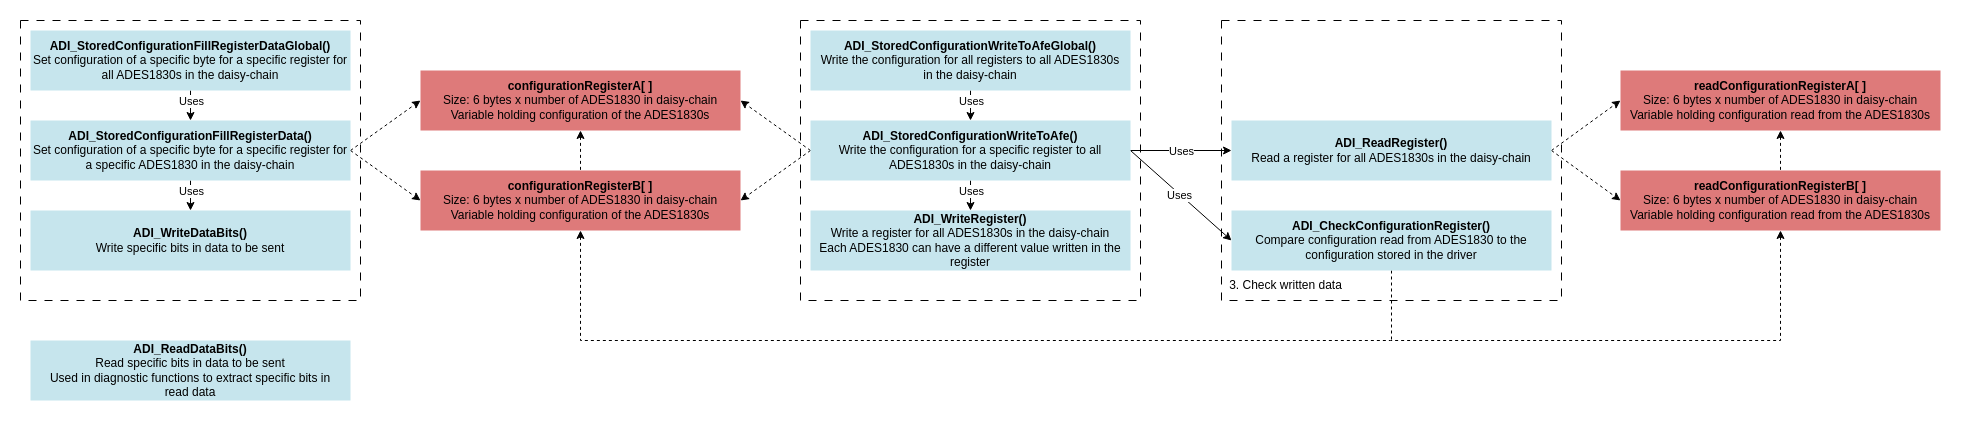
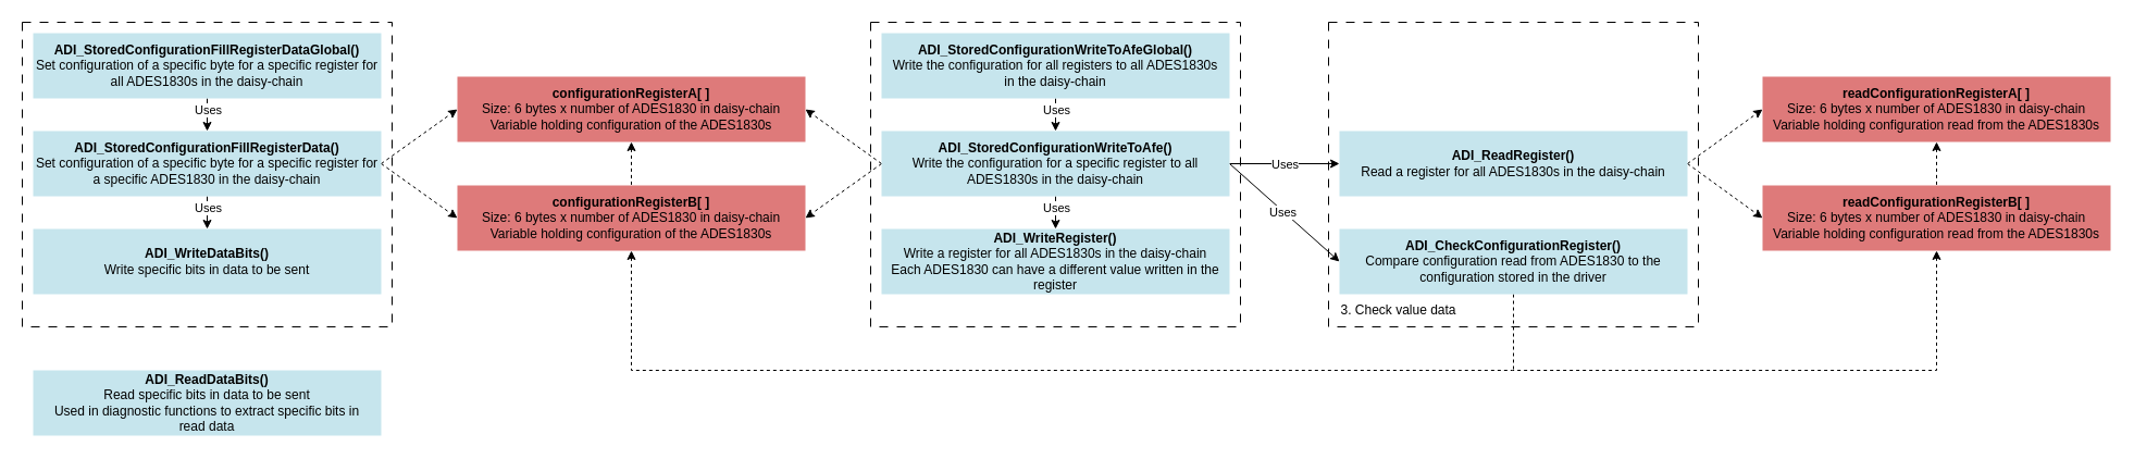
  <mxCell id="0" />
  <mxCell id="1" parent="0" />
  <mxCell id="2" value="" style="rounded=0;whiteSpace=wrap;html=1;fillColor=none;dashed=1;dashPattern=8 8;" parent="1" vertex="1"><mxGeometry x="20" y="20" width="340" height="280" as="geometry" /></mxCell>
  <mxCell id="3" style="edgeStyle=orthogonalEdgeStyle;rounded=0;orthogonalLoop=1;jettySize=auto;html=1;entryX=0.5;entryY=0;entryDx=0;entryDy=0;" parent="1" source="5" target="10" edge="1"><mxGeometry relative="1" as="geometry" /></mxCell>
  <mxCell id="4" value="Uses" style="edgeLabel;html=1;align=center;verticalAlign=middle;resizable=0;points=[];" parent="3" vertex="1" connectable="0"><mxGeometry x="0.288" relative="1" as="geometry"><mxPoint y="-2" as="offset" /></mxGeometry></mxCell>
  <mxCell id="5" value="&lt;b&gt;ADI_StoredConfigurationFillRegisterDataGlobal()&lt;/b&gt;&lt;br&gt;Set configuration of a specific byte for a specific register for all ADES1830s&amp;nbsp;in the daisy-chain" style="rounded=0;whiteSpace=wrap;html=1;fillColor=#c6e5ed;strokeColor=none;" parent="1" vertex="1"><mxGeometry x="30" y="30" width="320" height="60" as="geometry" /></mxCell>
  <mxCell id="6" style="edgeStyle=orthogonalEdgeStyle;rounded=0;orthogonalLoop=1;jettySize=auto;html=1;entryX=0.5;entryY=0;entryDx=0;entryDy=0;" parent="1" source="10" target="11" edge="1"><mxGeometry relative="1" as="geometry" /></mxCell>
  <mxCell id="7" value="Uses" style="edgeLabel;html=1;align=center;verticalAlign=middle;resizable=0;points=[];" parent="6" vertex="1" connectable="0"><mxGeometry x="0.753" y="1" relative="1" as="geometry"><mxPoint x="-1" y="-14" as="offset" /></mxGeometry></mxCell>
  <mxCell id="8" style="rounded=0;orthogonalLoop=1;jettySize=auto;html=1;entryX=0;entryY=0.5;entryDx=0;entryDy=0;exitX=1;exitY=0.5;exitDx=0;exitDy=0;dashed=1;" parent="1" source="10" target="13" edge="1"><mxGeometry relative="1" as="geometry" /></mxCell>
  <mxCell id="9" style="rounded=0;orthogonalLoop=1;jettySize=auto;html=1;entryX=0;entryY=0.5;entryDx=0;entryDy=0;exitX=1;exitY=0.5;exitDx=0;exitDy=0;dashed=1;" parent="1" source="10" target="15" edge="1"><mxGeometry relative="1" as="geometry" /></mxCell>
  <mxCell id="10" value="&lt;b&gt;ADI_StoredConfigurationFillRegisterData()&lt;/b&gt;&lt;br&gt;Set configuration of a specific byte for a specific register for a specific ADES1830&amp;nbsp;in the daisy-chain" style="rounded=0;whiteSpace=wrap;html=1;fillColor=#c6e5ed;strokeColor=none;" parent="1" vertex="1"><mxGeometry x="30" y="120" width="320" height="60" as="geometry" /></mxCell>
  <mxCell id="11" value="&lt;b&gt;ADI_WriteDataBits()&lt;/b&gt;&lt;br&gt;Write specific bits in data to be sent" style="rounded=0;whiteSpace=wrap;html=1;fillColor=#c6e5ed;strokeColor=none;" parent="1" vertex="1"><mxGeometry x="30" y="210" width="320" height="60" as="geometry" /></mxCell>
  <mxCell id="12" style="edgeStyle=orthogonalEdgeStyle;rounded=0;orthogonalLoop=1;jettySize=auto;html=1;startArrow=classic;startFill=1;endArrow=none;endFill=0;dashed=1;" parent="1" source="13" edge="1"><mxGeometry relative="1" as="geometry"><mxPoint x="580" y="230" as="targetPoint" /></mxGeometry></mxCell>
  <mxCell id="13" value="&lt;b&gt;configurationRegisterA[ ]&lt;/b&gt;&lt;br&gt;Size: 6 bytes x number of ADES1830&amp;nbsp;in daisy-chain&lt;br&gt;Variable holding configuration of the ADES1830s" style="rounded=0;whiteSpace=wrap;html=1;fillColor=#de7a7a;strokeColor=none;" parent="1" vertex="1"><mxGeometry x="420" y="70" width="320" height="60" as="geometry" /></mxCell>
  <mxCell id="14" style="edgeStyle=orthogonalEdgeStyle;rounded=0;orthogonalLoop=1;jettySize=auto;html=1;startArrow=classic;startFill=1;endArrow=none;endFill=0;dashed=1;" parent="1" source="15" edge="1"><mxGeometry relative="1" as="geometry"><mxPoint x="1390" y="340" as="targetPoint" /><Array as="points"><mxPoint x="580" y="340" /></Array></mxGeometry></mxCell>
  <mxCell id="15" value="&lt;b&gt;configurationRegisterB[ ]&lt;/b&gt;&lt;br&gt;Size: 6 bytes x number of ADES1830&amp;nbsp;in daisy-chain&lt;br&gt;Variable holding configuration of the ADES1830s" style="rounded=0;whiteSpace=wrap;html=1;fillColor=#de7a7a;strokeColor=none;" parent="1" vertex="1"><mxGeometry x="420" y="170" width="320" height="60" as="geometry" /></mxCell>
  <mxCell id="16" value="" style="rounded=0;whiteSpace=wrap;html=1;fillColor=none;dashed=1;dashPattern=8 8;" parent="1" vertex="1"><mxGeometry x="800" y="20" width="340" height="280" as="geometry" /></mxCell>
  <mxCell id="17" style="edgeStyle=orthogonalEdgeStyle;rounded=0;orthogonalLoop=1;jettySize=auto;html=1;entryX=0.5;entryY=0;entryDx=0;entryDy=0;" parent="1" source="19" target="28" edge="1"><mxGeometry relative="1" as="geometry" /></mxCell>
  <mxCell id="18" value="Uses" style="edgeLabel;html=1;align=center;verticalAlign=middle;resizable=0;points=[];" parent="17" vertex="1" connectable="0"><mxGeometry x="0.288" relative="1" as="geometry"><mxPoint y="-2" as="offset" /></mxGeometry></mxCell>
  <mxCell id="19" value="&lt;b&gt;ADI_StoredConfigurationWriteToAfeGlobal()&lt;/b&gt;&lt;br&gt;Write the configuration for all registers to all ADES1830s&lt;br&gt;in the daisy-chain" style="rounded=0;whiteSpace=wrap;html=1;fillColor=#c6e5ed;strokeColor=none;" parent="1" vertex="1"><mxGeometry x="810" y="30" width="320" height="60" as="geometry" /></mxCell>
  <mxCell id="20" style="edgeStyle=orthogonalEdgeStyle;rounded=0;orthogonalLoop=1;jettySize=auto;html=1;entryX=0.5;entryY=0;entryDx=0;entryDy=0;" parent="1" source="28" target="29" edge="1"><mxGeometry relative="1" as="geometry" /></mxCell>
  <mxCell id="21" value="Uses" style="edgeLabel;html=1;align=center;verticalAlign=middle;resizable=0;points=[];" parent="20" vertex="1" connectable="0"><mxGeometry x="0.331" y="1" relative="1" as="geometry"><mxPoint x="-1" y="-3" as="offset" /></mxGeometry></mxCell>
  <mxCell id="22" style="rounded=0;orthogonalLoop=1;jettySize=auto;html=1;entryX=1;entryY=0.5;entryDx=0;entryDy=0;exitX=0;exitY=0.5;exitDx=0;exitDy=0;dashed=1;" parent="1" source="28" target="13" edge="1"><mxGeometry relative="1" as="geometry" /></mxCell>
  <mxCell id="23" style="rounded=0;orthogonalLoop=1;jettySize=auto;html=1;entryX=1;entryY=0.5;entryDx=0;entryDy=0;exitX=0;exitY=0.5;exitDx=0;exitDy=0;dashed=1;" parent="1" source="28" target="15" edge="1"><mxGeometry relative="1" as="geometry" /></mxCell>
  <mxCell id="24" style="edgeStyle=orthogonalEdgeStyle;rounded=0;orthogonalLoop=1;jettySize=auto;html=1;entryX=0;entryY=0.5;entryDx=0;entryDy=0;" parent="1" source="28" target="33" edge="1"><mxGeometry relative="1" as="geometry" /></mxCell>
  <mxCell id="25" value="Uses" style="edgeLabel;html=1;align=center;verticalAlign=middle;resizable=0;points=[];" parent="24" vertex="1" connectable="0"><mxGeometry x="-0.166" y="1" relative="1" as="geometry"><mxPoint x="8" y="1" as="offset" /></mxGeometry></mxCell>
  <mxCell id="26" style="rounded=0;orthogonalLoop=1;jettySize=auto;html=1;entryX=0;entryY=0.5;entryDx=0;entryDy=0;exitX=1;exitY=0.5;exitDx=0;exitDy=0;" parent="1" source="28" target="35" edge="1"><mxGeometry relative="1" as="geometry" /></mxCell>
  <mxCell id="27" value="Uses" style="edgeLabel;html=1;align=center;verticalAlign=middle;resizable=0;points=[];" parent="26" vertex="1" connectable="0"><mxGeometry x="-0.027" y="-1" relative="1" as="geometry"><mxPoint as="offset" /></mxGeometry></mxCell>
  <mxCell id="28" value="&lt;b&gt;ADI_StoredConfigurationWriteToAfe()&lt;/b&gt;&lt;br&gt;Write the configuration for a specific register to all ADES1830s in the daisy-chain" style="rounded=0;whiteSpace=wrap;html=1;fillColor=#c6e5ed;strokeColor=none;" parent="1" vertex="1"><mxGeometry x="810" y="120" width="320" height="60" as="geometry" /></mxCell>
  <mxCell id="29" value="&lt;b&gt;ADI_WriteRegister()&lt;/b&gt;&lt;br&gt;Write a register for all ADES1830s&amp;nbsp;in the daisy-chain&lt;br&gt;Each ADES1830&amp;nbsp;can have a different value written in the register" style="rounded=0;whiteSpace=wrap;html=1;fillColor=#c6e5ed;strokeColor=none;" parent="1" vertex="1"><mxGeometry x="810" y="210" width="320" height="60" as="geometry" /></mxCell>
  <mxCell id="30" value="" style="rounded=0;whiteSpace=wrap;html=1;fillColor=none;dashed=1;dashPattern=8 8;" parent="1" vertex="1"><mxGeometry x="1221" y="20" width="340" height="280" as="geometry" /></mxCell>
  <mxCell id="31" style="rounded=0;orthogonalLoop=1;jettySize=auto;html=1;entryX=0;entryY=0.5;entryDx=0;entryDy=0;exitX=1;exitY=0.5;exitDx=0;exitDy=0;dashed=1;" parent="1" source="33" target="38" edge="1"><mxGeometry relative="1" as="geometry" /></mxCell>
  <mxCell id="32" style="rounded=0;orthogonalLoop=1;jettySize=auto;html=1;entryX=0;entryY=0.5;entryDx=0;entryDy=0;exitX=1;exitY=0.5;exitDx=0;exitDy=0;dashed=1;" parent="1" source="33" target="40" edge="1"><mxGeometry relative="1" as="geometry" /></mxCell>
  <mxCell id="33" value="&lt;b&gt;ADI_ReadRegister()&lt;/b&gt;&lt;br&gt;Read a register for all ADES1830s&amp;nbsp;in the daisy-chain" style="rounded=0;whiteSpace=wrap;html=1;fillColor=#c6e5ed;strokeColor=none;" parent="1" vertex="1"><mxGeometry x="1231" y="120" width="320" height="60" as="geometry" /></mxCell>
  <mxCell id="34" style="edgeStyle=orthogonalEdgeStyle;rounded=0;orthogonalLoop=1;jettySize=auto;html=1;endArrow=none;endFill=0;dashed=1;" parent="1" source="35" edge="1"><mxGeometry relative="1" as="geometry"><mxPoint x="1391" y="340" as="targetPoint" /></mxGeometry></mxCell>
  <mxCell id="35" value="&lt;b&gt;ADI_CheckConfigurationRegister()&lt;/b&gt;&lt;br&gt;Compare configuration read from ADES1830 to the configuration stored in the driver" style="rounded=0;whiteSpace=wrap;html=1;fillColor=#c6e5ed;strokeColor=none;" parent="1" vertex="1"><mxGeometry x="1231" y="210" width="320" height="60" as="geometry" /></mxCell>
- <mxCell id="36" value="3. Check written data" style="rounded=0;whiteSpace=wrap;html=1;fillColor=none;strokeColor=none;align=center;" parent="1" vertex="1"><mxGeometry x="1221" y="270" width="129" height="30" as="geometry" /></mxCell>
+ <mxCell id="36" value="3. Check value data" style="rounded=0;whiteSpace=wrap;html=1;fillColor=none;strokeColor=none;align=center;" parent="1" vertex="1"><mxGeometry x="1221" y="270" width="129" height="30" as="geometry" /></mxCell>
  <mxCell id="37" style="edgeStyle=orthogonalEdgeStyle;rounded=0;orthogonalLoop=1;jettySize=auto;html=1;startArrow=classic;startFill=1;endArrow=none;endFill=0;dashed=1;" parent="1" source="38" target="40" edge="1"><mxGeometry relative="1" as="geometry" /></mxCell>
  <mxCell id="38" value="&lt;b&gt;readConfigurationRegisterA[ ]&lt;/b&gt;&lt;br&gt;Size: 6 bytes x number of ADES1830&amp;nbsp;in daisy-chain&lt;br&gt;Variable holding configuration read from the ADES1830s" style="rounded=0;whiteSpace=wrap;html=1;fillColor=#de7a7a;strokeColor=none;" parent="1" vertex="1"><mxGeometry x="1620" y="70" width="320" height="60" as="geometry" /></mxCell>
  <mxCell id="39" style="edgeStyle=orthogonalEdgeStyle;rounded=0;orthogonalLoop=1;jettySize=auto;html=1;startArrow=classic;startFill=1;endArrow=none;endFill=0;dashed=1;" parent="1" source="40" edge="1"><mxGeometry relative="1" as="geometry"><mxPoint x="1390" y="340" as="targetPoint" /><Array as="points"><mxPoint x="1780" y="340" /></Array></mxGeometry></mxCell>
  <mxCell id="40" value="&lt;b&gt;readConfigurationRegisterB[ ]&lt;/b&gt;&lt;br&gt;Size: 6 bytes x number of ADES1830&amp;nbsp;in daisy-chain&lt;br&gt;Variable holding configuration read from the ADES1830s" style="rounded=0;whiteSpace=wrap;html=1;fillColor=#de7a7a;strokeColor=none;" parent="1" vertex="1"><mxGeometry x="1620" y="170" width="320" height="60" as="geometry" /></mxCell>
  <mxCell id="41" value="&lt;b&gt;ADI_ReadDataBits()&lt;/b&gt;&lt;br&gt;Read specific bits in data to be sent&lt;br&gt;Used in diagnostic functions to extract specific bits in &lt;br&gt;read data" style="rounded=0;whiteSpace=wrap;html=1;fillColor=#c6e5ed;strokeColor=none;" parent="1" vertex="1"><mxGeometry x="30" y="340" width="320" height="60" as="geometry" /></mxCell>
